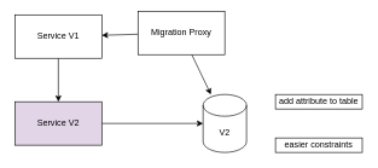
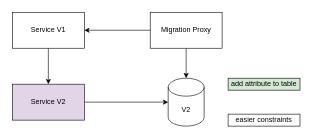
  <mxCell id="0" />
  <mxCell id="1" parent="0" />
  <mxCell id="2" style="edgeStyle=orthogonalEdgeStyle;rounded=0;orthogonalLoop=1;jettySize=auto;html=1;entryX=0.5;entryY=0;entryDx=0;entryDy=0;" edge="1" parent="1" source="3" target="5"><mxGeometry relative="1" as="geometry" /></mxCell>
  <mxCell id="3" value="Service V1" style="rounded=0;whiteSpace=wrap;html=1;" vertex="1" parent="1"><mxGeometry x="20" y="20" width="120" height="60" as="geometry" /></mxCell>
  <mxCell id="4" style="edgeStyle=none;rounded=0;orthogonalLoop=1;jettySize=auto;html=1;entryX=0;entryY=0.5;entryDx=0;entryDy=0;entryPerimeter=0;" edge="1" parent="1" source="5" target="6"><mxGeometry relative="1" as="geometry" /></mxCell>
  <mxCell id="5" value="Service V2" style="rounded=0;whiteSpace=wrap;html=1;fillColor=#e1d5e7;" vertex="1" parent="1"><mxGeometry x="20" y="140" width="120" height="60" as="geometry" /></mxCell>
  <mxCell id="6" value="V2" style="shape=cylinder3;whiteSpace=wrap;html=1;boundedLbl=1;backgroundOutline=1;size=15;" vertex="1" parent="1"><mxGeometry x="280" y="130" width="60" height="80" as="geometry" /></mxCell>
- <mxCell id="7" value="add attribute to table" style="rounded=0;whiteSpace=wrap;html=1;" vertex="1" parent="1"><mxGeometry x="380" y="130" width="120" height="20" as="geometry" /></mxCell>
+ <mxCell id="7" value="add attribute to table" style="rounded=0;whiteSpace=wrap;html=1;fillColor=#d5e8d4;" vertex="1" parent="1"><mxGeometry x="380" y="130" width="120" height="20" as="geometry" /></mxCell>
  <mxCell id="8" value="easier constraints" style="rounded=0;whiteSpace=wrap;html=1;" vertex="1" parent="1"><mxGeometry x="380" y="190" width="120" height="20" as="geometry" /></mxCell>
  <mxCell id="9" style="rounded=0;orthogonalLoop=1;jettySize=auto;html=1;" edge="1" parent="1" source="11" target="6"><mxGeometry relative="1" as="geometry" /></mxCell>
  <mxCell id="10" style="edgeStyle=none;rounded=0;orthogonalLoop=1;jettySize=auto;html=1;" edge="1" parent="1" source="11" target="3"><mxGeometry relative="1" as="geometry" /></mxCell>
- <mxCell id="11" value="Migration Proxy" style="rounded=0;whiteSpace=wrap;html=1;" vertex="1" parent="1"><mxGeometry x="190" y="15" width="120" height="60" as="geometry" /></mxCell>
+ <mxCell id="11" value="Migration Proxy" style="rounded=0;whiteSpace=wrap;html=1;" vertex="1" parent="1"><mxGeometry x="250" y="20" width="120" height="60" as="geometry" /></mxCell>
